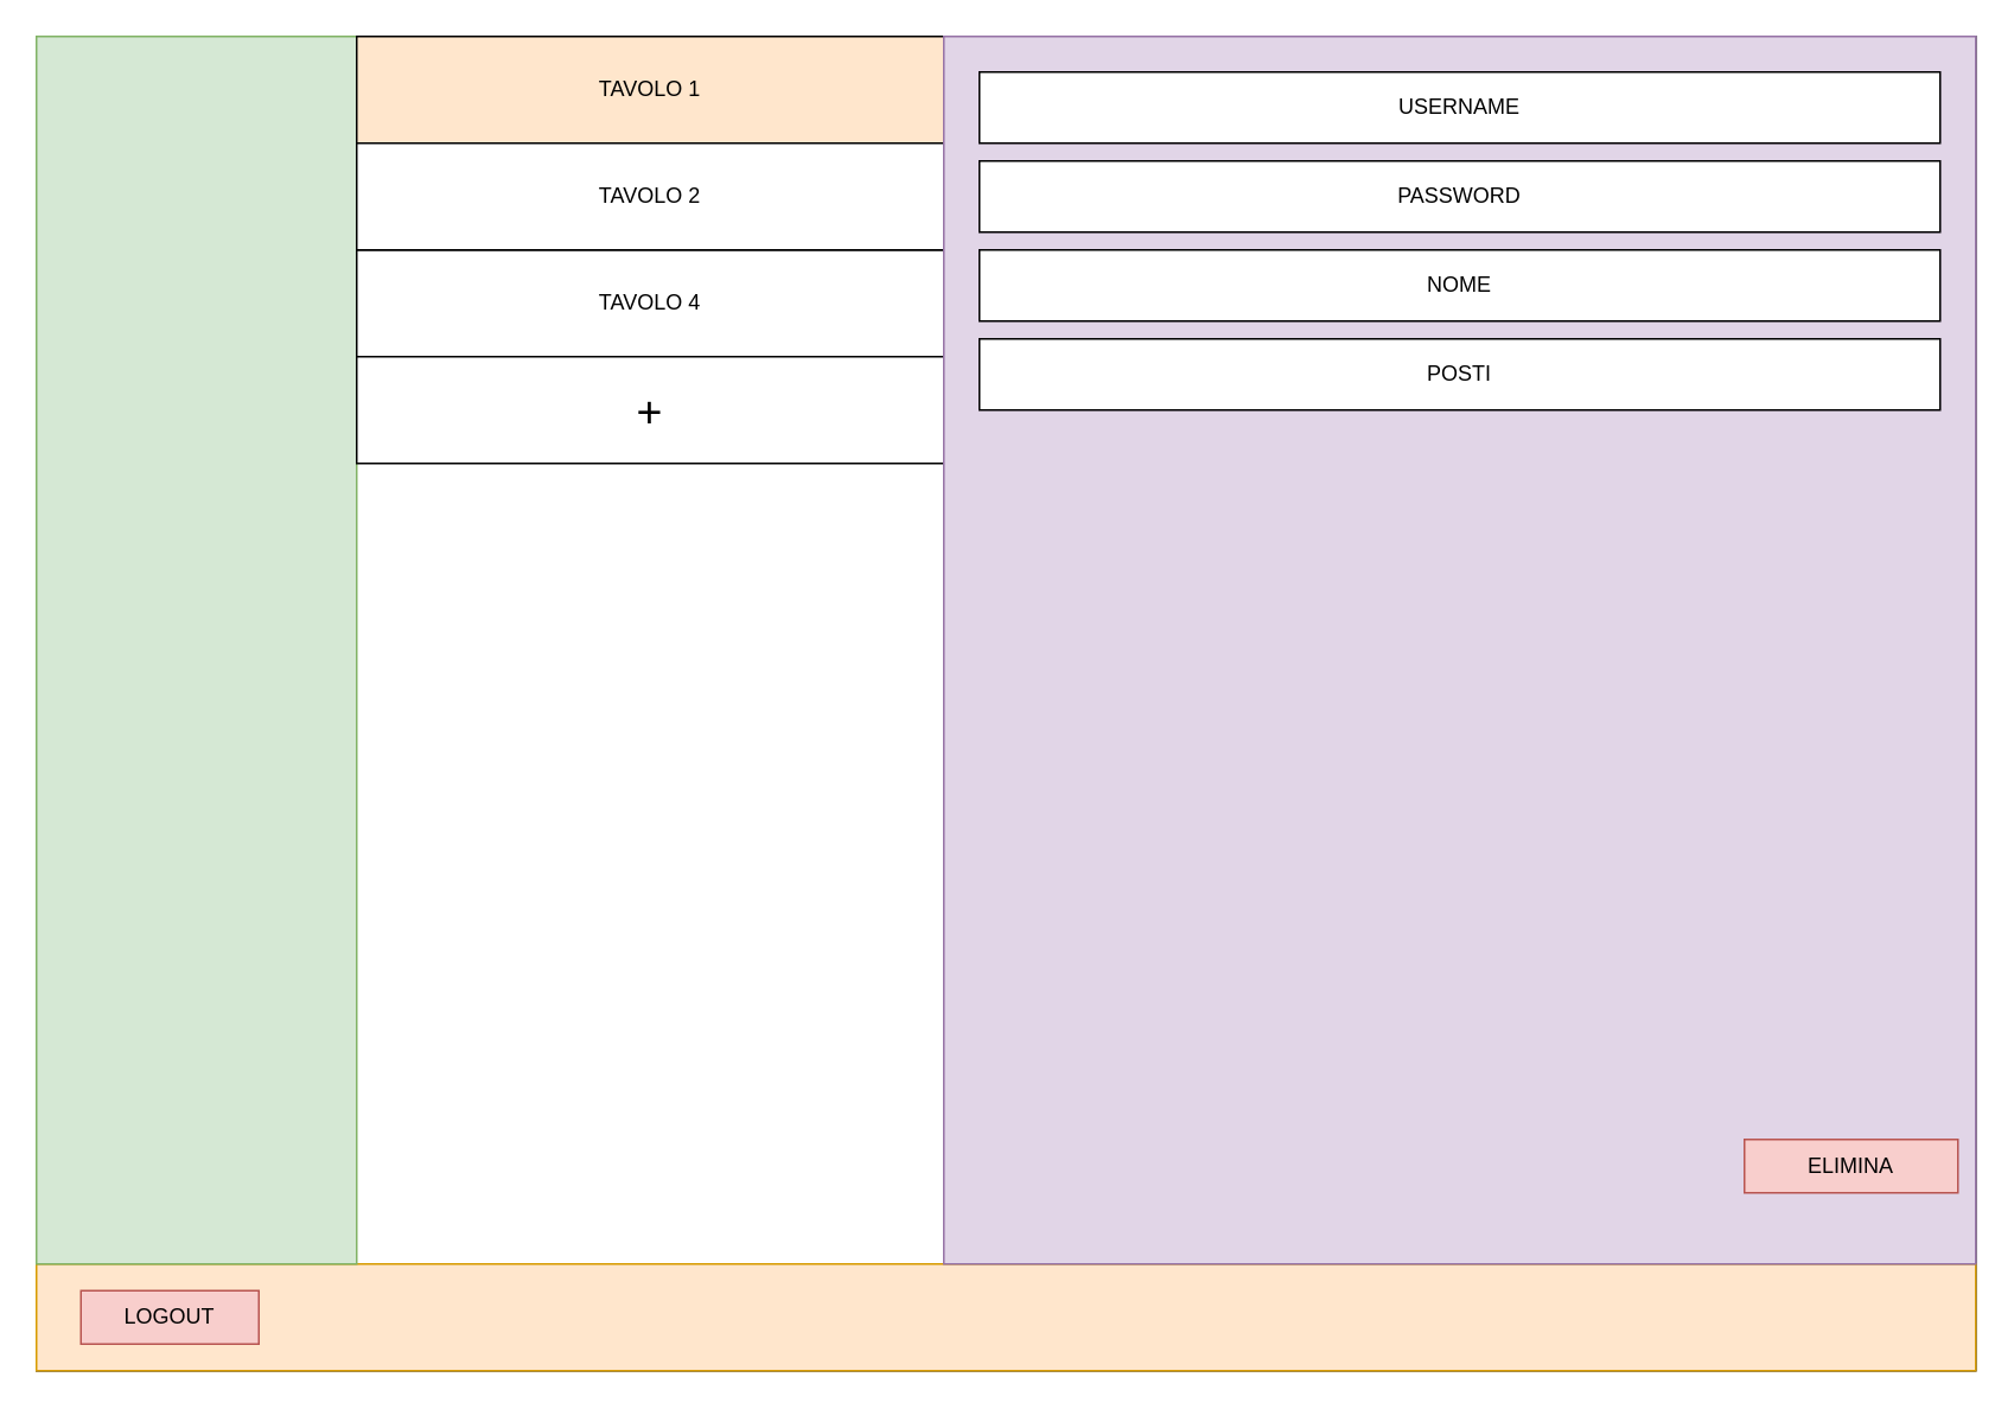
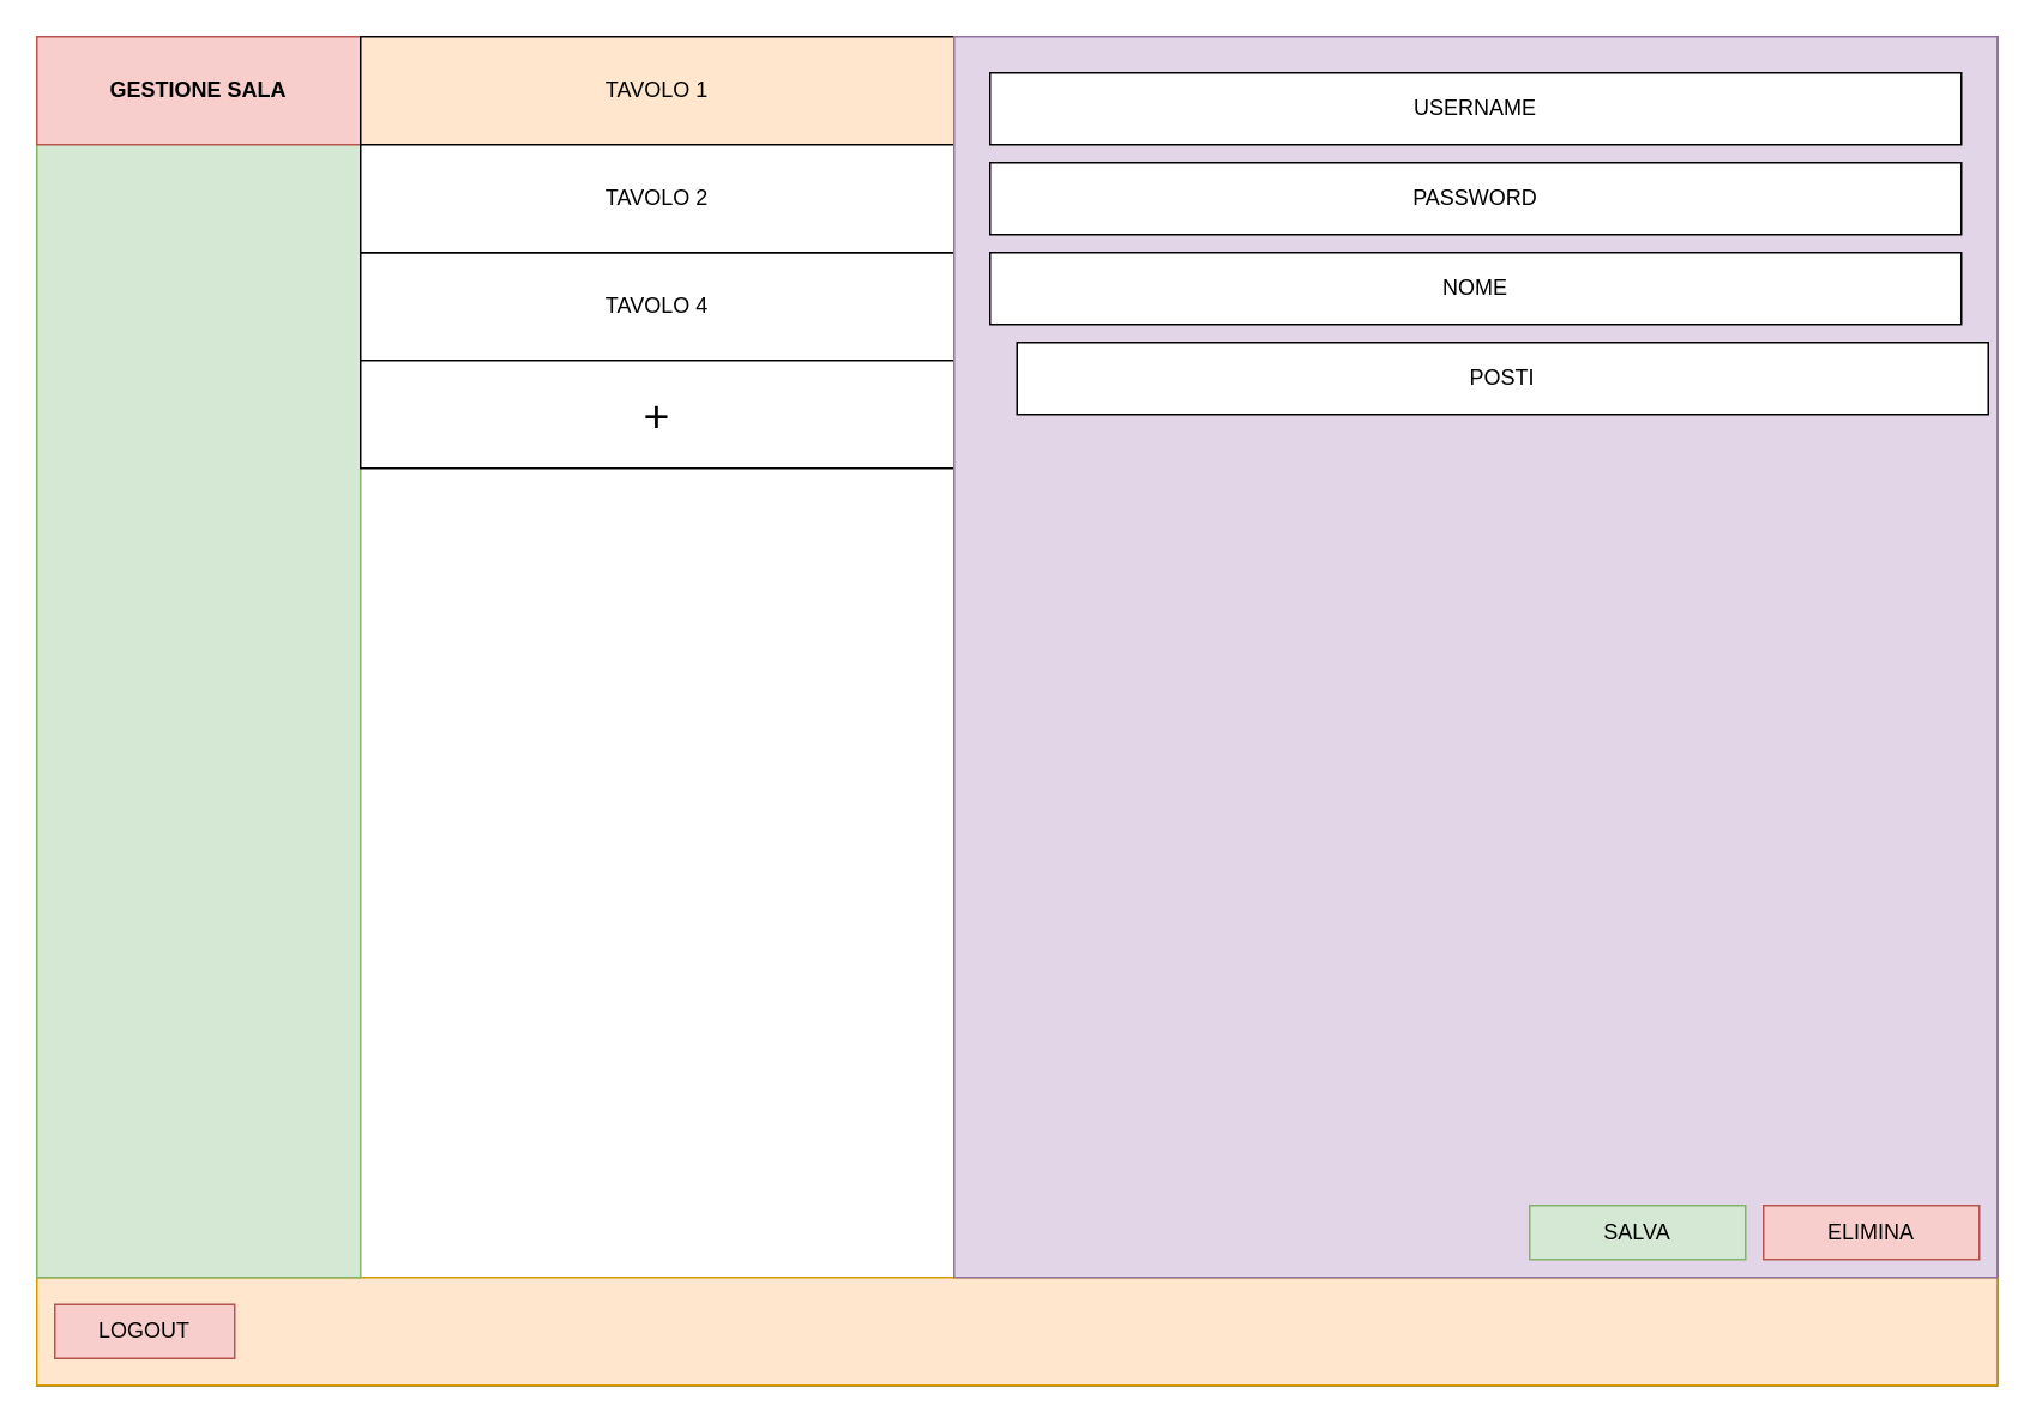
  <mxCell id="0" />
  <mxCell id="1" parent="0" />
  <mxCell id="2" value="" style="rounded=0;whiteSpace=wrap;html=1;" parent="1" vertex="1"><mxGeometry x="20" y="20" width="1090" height="750" as="geometry" /></mxCell>
  <mxCell id="3" value="" style="rounded=0;whiteSpace=wrap;html=1;fillColor=#ffe6cc;strokeColor=#d79b00;" parent="1" vertex="1"><mxGeometry x="20" y="710" width="1090" height="60" as="geometry" /></mxCell>
  <mxCell id="4" value="" style="rounded=0;whiteSpace=wrap;html=1;fillColor=#d5e8d4;strokeColor=#82b366;" parent="1" vertex="1"><mxGeometry x="20" y="20" width="180" height="690" as="geometry" /></mxCell>
- <mxCell id="6" value="LOGOUT" style="rounded=0;whiteSpace=wrap;html=1;fillColor=#f8cecc;strokeColor=#b85450;" vertex="1" parent="1"><mxGeometry x="45" y="725" width="100" height="30" as="geometry" /></mxCell>
+ <mxCell id="5" value="&lt;b&gt;GESTIONE SALA&lt;/b&gt;" style="rounded=0;whiteSpace=wrap;html=1;fillColor=#f8cecc;strokeColor=#b85450;" parent="1" vertex="1"><mxGeometry x="20" y="20" width="180" height="60" as="geometry" /></mxCell>
+ <mxCell id="6" value="LOGOUT" style="rounded=0;whiteSpace=wrap;html=1;fillColor=#f8cecc;strokeColor=#b85450;" vertex="1" parent="1"><mxGeometry x="30" y="725" width="100" height="30" as="geometry" /></mxCell>
  <mxCell id="7" value="TAVOLO 1" style="rounded=0;whiteSpace=wrap;html=1;fillColor=#ffe6cc;" vertex="1" parent="1"><mxGeometry x="200" y="20" width="330" height="60" as="geometry" /></mxCell>
  <mxCell id="8" value="TAVOLO 4" style="rounded=0;whiteSpace=wrap;html=1;" vertex="1" parent="1"><mxGeometry x="200" y="140" width="330" height="60" as="geometry" /></mxCell>
  <mxCell id="9" value="TAVOLO 2" style="rounded=0;whiteSpace=wrap;html=1;" vertex="1" parent="1"><mxGeometry x="200" y="80" width="330" height="60" as="geometry" /></mxCell>
  <mxCell id="10" value="&lt;font style=&quot;font-size: 25px&quot;&gt;+&lt;/font&gt;" style="rounded=0;whiteSpace=wrap;html=1;" vertex="1" parent="1"><mxGeometry x="200" y="200" width="330" height="60" as="geometry" /></mxCell>
  <mxCell id="11" value="" style="rounded=0;whiteSpace=wrap;html=1;fillColor=#e1d5e7;strokeColor=#9673a6;" vertex="1" parent="1"><mxGeometry x="530" y="20" width="580" height="690" as="geometry" /></mxCell>
  <mxCell id="12" value="USERNAME" style="rounded=0;whiteSpace=wrap;html=1;" vertex="1" parent="1"><mxGeometry x="550" y="40" width="540" height="40" as="geometry" /></mxCell>
  <mxCell id="13" value="PASSWORD" style="rounded=0;whiteSpace=wrap;html=1;" vertex="1" parent="1"><mxGeometry x="550" y="90" width="540" height="40" as="geometry" /></mxCell>
  <mxCell id="14" value="NOME" style="rounded=0;whiteSpace=wrap;html=1;" vertex="1" parent="1"><mxGeometry x="550" y="140" width="540" height="40" as="geometry" /></mxCell>
- <mxCell id="15" value="POSTI" style="rounded=0;whiteSpace=wrap;html=1;" vertex="1" parent="1"><mxGeometry x="550" y="190" width="540" height="40" as="geometry" /></mxCell>
- <mxCell id="16" value="ELIMINA" style="rounded=0;whiteSpace=wrap;html=1;fillColor=#f8cecc;strokeColor=#b85450;" vertex="1" parent="1"><mxGeometry x="980" y="640" width="120" height="30" as="geometry" /></mxCell>
+ <mxCell id="15" value="POSTI" style="rounded=0;whiteSpace=wrap;html=1;" vertex="1" parent="1"><mxGeometry x="565" y="190" width="540" height="40" as="geometry" /></mxCell>
+ <mxCell id="16" value="ELIMINA" style="rounded=0;whiteSpace=wrap;html=1;fillColor=#f8cecc;strokeColor=#b85450;" vertex="1" parent="1"><mxGeometry x="980" y="670" width="120" height="30" as="geometry" /></mxCell>
+ <mxCell id="17" value="SALVA" style="rounded=0;whiteSpace=wrap;html=1;fillColor=#d5e8d4;strokeColor=#82b366;" vertex="1" parent="1"><mxGeometry x="850" y="670" width="120" height="30" as="geometry" /></mxCell>
